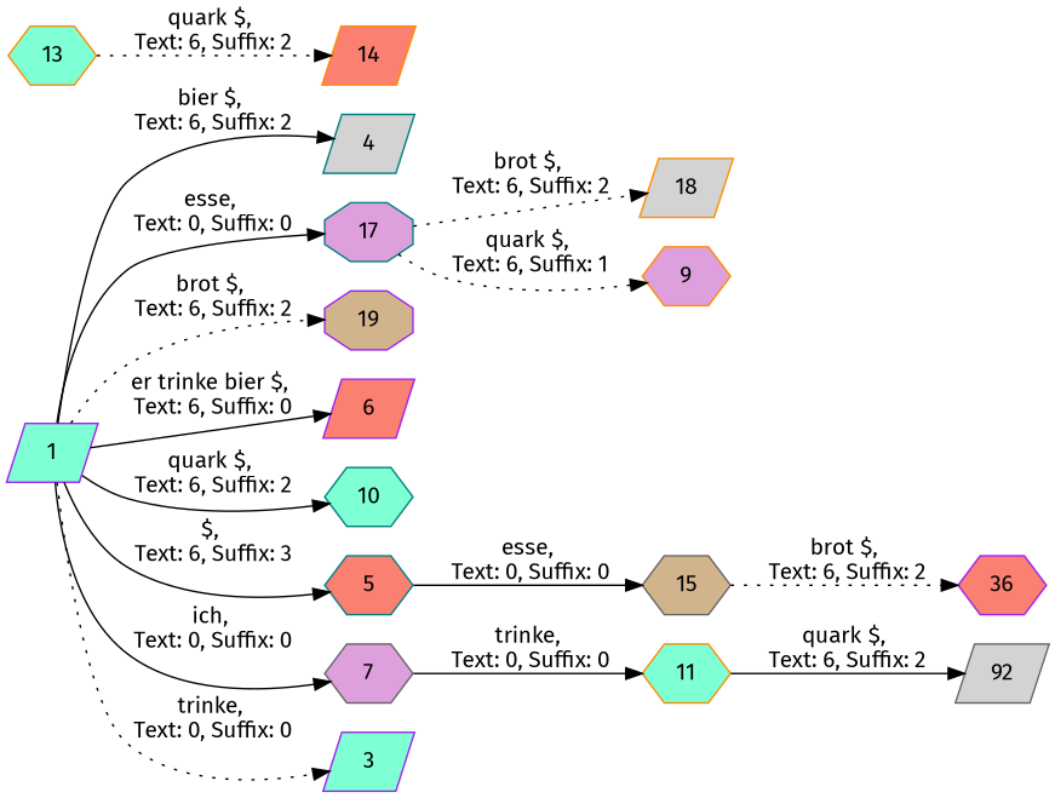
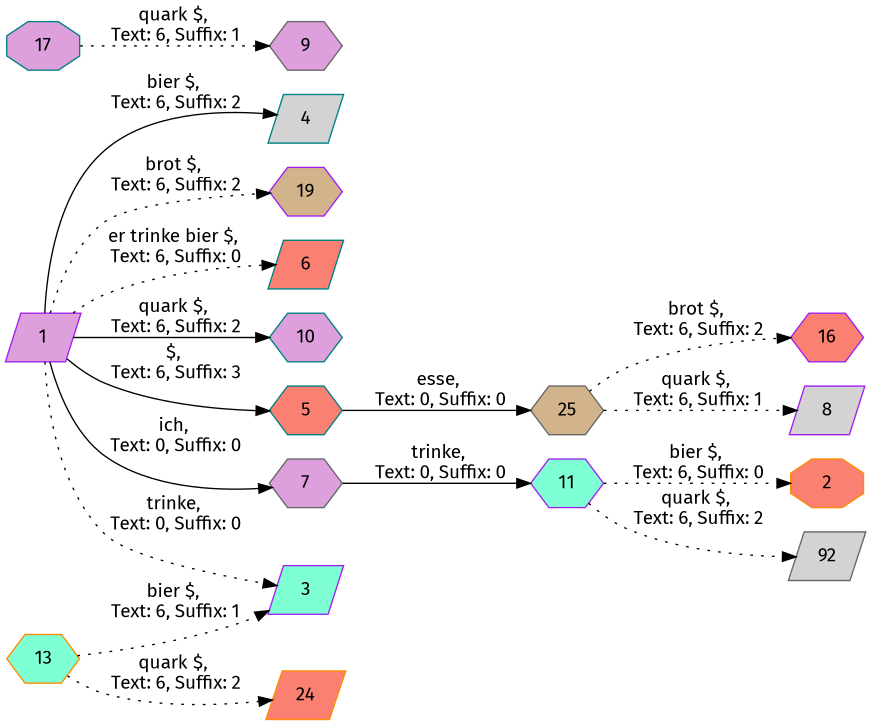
  digraph {
    fontname="Fira Sans"
    rankdir=LR
    node [color=darkorange fillcolor=plum fontname="Fira Sans" shape=parallelogram style=filled]
    edge [fontname="Fira Sans" style=dotted]
-   1 [color=purple fillcolor=aquamarine]
+   1 [color=purple]
    4 [color=teal fillcolor=lightgrey]
    17 [color=teal shape=octagon]
-   19 [color=purple fillcolor=tan shape=octagon]
-   6 [color=purple fillcolor=salmon]
-   10 [color=teal fillcolor=aquamarine shape=hexagon]
+   19 [color=purple fillcolor=tan shape=hexagon]
+   6 [color=teal fillcolor=salmon]
+   10 [color=teal shape=hexagon]
    5 [color=teal fillcolor=salmon shape=hexagon]
    7 [color=gray40 shape=hexagon]
    3 [color=purple fillcolor=aquamarine]
-   18 [fillcolor=lightgrey]
-   9 [shape=hexagon]
+   9 [color=gray40 shape=hexagon]
    13 [fillcolor=aquamarine shape=hexagon]
-   14 [fillcolor=salmon]
-   15 [color=gray40 fillcolor=tan shape=hexagon]
-   11 [fillcolor=aquamarine shape=hexagon]
-   16 [color=purple fillcolor=salmon shape=hexagon label=36]
+   14 [fillcolor=salmon label=24]
+   15 [color=gray40 fillcolor=tan shape=hexagon label=25]
+   11 [color=purple fillcolor=aquamarine shape=hexagon]
+   16 [color=purple fillcolor=salmon shape=hexagon]
+   8 [color=purple fillcolor=lightgrey]
+   2 [fillcolor=salmon shape=octagon]
    n19 [color=gray40 fillcolor=lightgrey label=92]
    1 -> 4 [label="bier $,\n Text: 6, Suffix: 2" style=solid]
-   1 -> 17 [label="esse,\n Text: 0, Suffix: 0" style=solid]
    1 -> 19 [label="brot $,\n Text: 6, Suffix: 2"]
-   1 -> 6 [label="er trinke bier $,\n Text: 6, Suffix: 0" style=solid]
+   1 -> 6 [label="er trinke bier $,\n Text: 6, Suffix: 0"]
    1 -> 10 [label="quark $,\n Text: 6, Suffix: 2" style=solid]
    1 -> 5 [label="$,\n Text: 6, Suffix: 3" style=solid]
    1 -> 7 [label="ich,\n Text: 0, Suffix: 0" style=solid]
    1 -> 3 [label="trinke,\n Text: 0, Suffix: 0"]
-   17 -> 18 [label="brot $,\n Text: 6, Suffix: 2"]
    17 -> 9 [label="quark $,\n Text: 6, Suffix: 1"]
    5 -> 15 [label="esse,\n Text: 0, Suffix: 0" style=solid]
    7 -> 11 [label="trinke,\n Text: 0, Suffix: 0" style=solid]
+   13 -> 3 [label="bier $,\n Text: 6, Suffix: 1"]
    13 -> 14 [label="quark $,\n Text: 6, Suffix: 2"]
    15 -> 16 [label="brot $,\n Text: 6, Suffix: 2"]
-   11 -> n19 [label="quark $,\n Text: 6, Suffix: 2" style=solid]
+   15 -> 8 [label="quark $,\n Text: 6, Suffix: 1"]
+   11 -> 2 [label="bier $,\n Text: 6, Suffix: 0"]
+   11 -> n19 [label="quark $,\n Text: 6, Suffix: 2"]
  }
